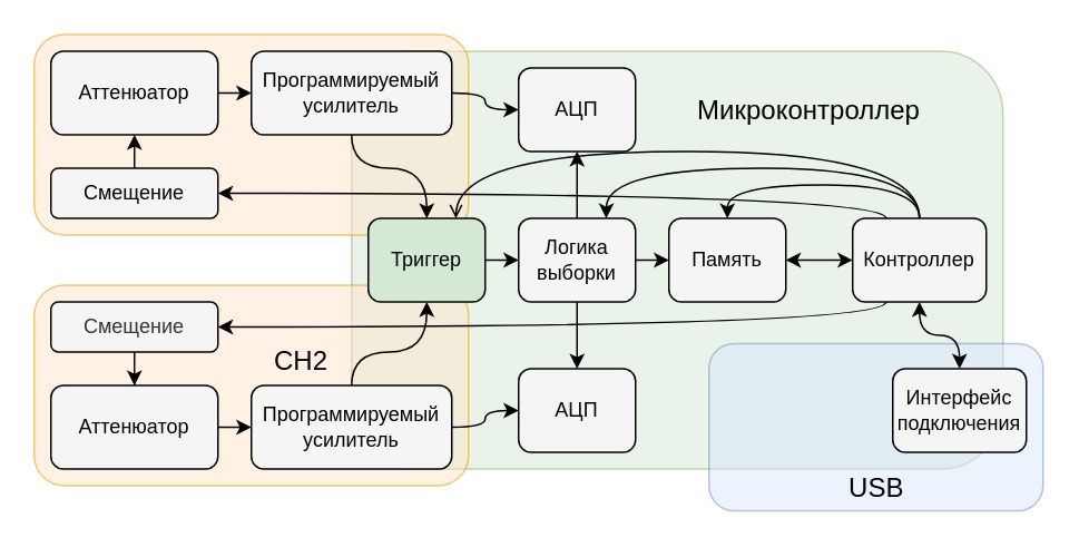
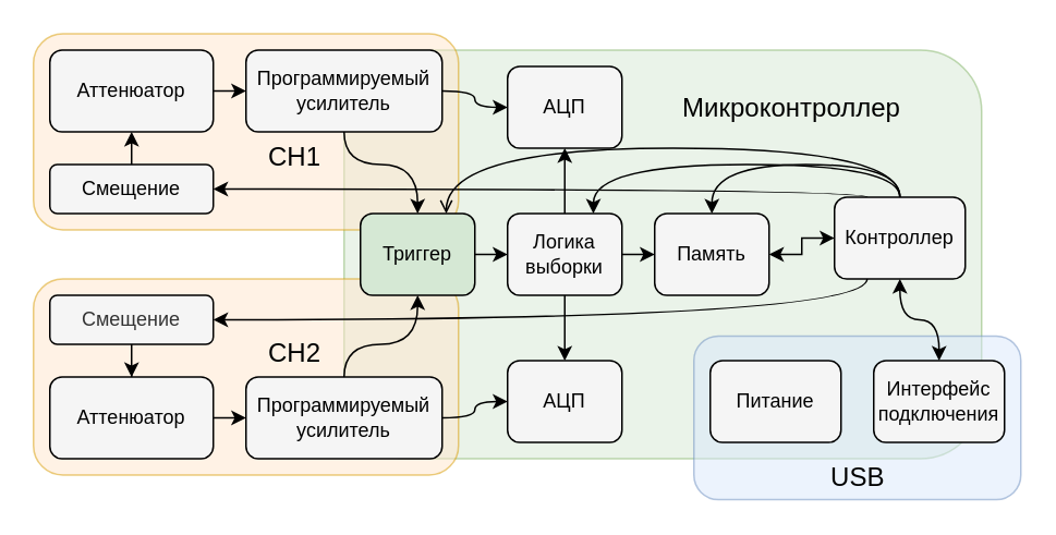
  <mxCell id="0" />
  <mxCell id="1" parent="0" />
  <mxCell id="2" value="" style="rounded=1;whiteSpace=wrap;html=1;fillColor=#d5e8d4;strokeColor=#82b366;opacity=50;" parent="1" vertex="1"><mxGeometry x="210" y="30" width="390" height="250" as="geometry" /></mxCell>
  <mxCell id="3" value="" style="rounded=1;whiteSpace=wrap;html=1;opacity=50;fillColor=#ffe6cc;strokeColor=#d79b00;" parent="1" vertex="1"><mxGeometry x="20" y="170" width="260" height="120" as="geometry" /></mxCell>
  <mxCell id="4" value="" style="rounded=1;whiteSpace=wrap;html=1;opacity=50;fillColor=#ffe6cc;strokeColor=#d79b00;" parent="1" vertex="1"><mxGeometry x="20" y="20" width="260" height="120" as="geometry" /></mxCell>
  <mxCell id="5" value="" style="group" parent="1" vertex="1" connectable="0"><mxGeometry x="424" y="205" width="200" height="100" as="geometry" /></mxCell>
  <mxCell id="6" value="" style="group" parent="5" vertex="1" connectable="0"><mxGeometry width="200" height="100.0" as="geometry" /></mxCell>
  <mxCell id="7" value="" style="rounded=1;whiteSpace=wrap;html=1;fillColor=#dae8fc;strokeColor=#6c8ebf;glass=0;opacity=50;movable=1;resizable=1;rotatable=1;deletable=1;editable=1;locked=0;connectable=1;" parent="6" vertex="1"><mxGeometry width="200" height="100.0" as="geometry" /></mxCell>
  <mxCell id="8" value="USB" style="text;html=1;strokeColor=none;fillColor=none;align=center;verticalAlign=middle;whiteSpace=wrap;rounded=0;fontSize=16;movable=1;resizable=1;rotatable=1;deletable=1;editable=1;locked=0;connectable=1;" parent="6" vertex="1"><mxGeometry x="72.727" y="72.726" width="54.545" height="27.273" as="geometry" /></mxCell>
  <mxCell id="9" style="edgeStyle=orthogonalEdgeStyle;rounded=0;orthogonalLoop=1;jettySize=auto;html=1;exitX=1;exitY=0.5;exitDx=0;exitDy=0;entryX=0;entryY=0.5;entryDx=0;entryDy=0;" parent="1" source="10" target="13" edge="1"><mxGeometry relative="1" as="geometry" /></mxCell>
  <mxCell id="10" value="Аттенюатор" style="rounded=1;whiteSpace=wrap;html=1;fillColor=#f5f5f5;fontColor=#000000;strokeColor=#000000;" parent="1" vertex="1"><mxGeometry x="30" y="30" width="100" height="50" as="geometry" /></mxCell>
  <mxCell id="11" style="edgeStyle=orthogonalEdgeStyle;orthogonalLoop=1;jettySize=auto;html=1;exitX=1;exitY=0.5;exitDx=0;exitDy=0;entryX=0;entryY=0.5;entryDx=0;entryDy=0;curved=1;" parent="1" source="13" target="14" edge="1"><mxGeometry relative="1" as="geometry" /></mxCell>
  <mxCell id="12" style="edgeStyle=orthogonalEdgeStyle;orthogonalLoop=1;jettySize=auto;html=1;exitX=0.5;exitY=1;exitDx=0;exitDy=0;entryX=0.5;entryY=0;entryDx=0;entryDy=0;curved=1;" parent="1" source="13" target="20" edge="1"><mxGeometry relative="1" as="geometry"><Array as="points"><mxPoint x="210" y="100" /><mxPoint x="255" y="100" /></Array></mxGeometry></mxCell>
  <mxCell id="13" value="&lt;div&gt;&lt;br&gt;&lt;/div&gt;&lt;div&gt;Программируемый&lt;/div&gt;&lt;div&gt;усилитель&lt;br&gt;&lt;/div&gt;&lt;div&gt;&lt;br&gt;&lt;/div&gt;" style="rounded=1;whiteSpace=wrap;html=1;fillColor=#f5f5f5;fontColor=#000000;strokeColor=#000000;" parent="1" vertex="1"><mxGeometry x="150" y="30" width="120" height="50" as="geometry" /></mxCell>
  <mxCell id="14" value="АЦП" style="rounded=1;whiteSpace=wrap;html=1;fillColor=#f5f5f5;fontColor=#000000;strokeColor=#000000;" parent="1" vertex="1"><mxGeometry x="310" y="40" width="70" height="50" as="geometry" /></mxCell>
  <mxCell id="15" style="edgeStyle=orthogonalEdgeStyle;rounded=0;orthogonalLoop=1;jettySize=auto;html=1;exitX=1;exitY=0.5;exitDx=0;exitDy=0;entryX=0;entryY=0.5;entryDx=0;entryDy=0;" parent="1" source="18" target="22" edge="1"><mxGeometry relative="1" as="geometry" /></mxCell>
  <mxCell id="16" style="edgeStyle=orthogonalEdgeStyle;rounded=0;orthogonalLoop=1;jettySize=auto;html=1;exitX=0.5;exitY=0;exitDx=0;exitDy=0;entryX=0.5;entryY=1;entryDx=0;entryDy=0;" parent="1" source="18" target="14" edge="1"><mxGeometry relative="1" as="geometry" /></mxCell>
  <mxCell id="17" style="edgeStyle=orthogonalEdgeStyle;rounded=0;orthogonalLoop=1;jettySize=auto;html=1;exitX=0.5;exitY=1;exitDx=0;exitDy=0;entryX=0.5;entryY=0;entryDx=0;entryDy=0;" parent="1" source="18" target="28" edge="1"><mxGeometry relative="1" as="geometry" /></mxCell>
  <mxCell id="18" value="Логика выборки" style="rounded=1;whiteSpace=wrap;html=1;fillColor=#f5f5f5;fontColor=#000000;strokeColor=#000000;" parent="1" vertex="1"><mxGeometry x="310" y="130" width="70" height="50" as="geometry" /></mxCell>
  <mxCell id="19" style="edgeStyle=orthogonalEdgeStyle;rounded=0;orthogonalLoop=1;jettySize=auto;html=1;exitX=1;exitY=0.5;exitDx=0;exitDy=0;entryX=0;entryY=0.5;entryDx=0;entryDy=0;" parent="1" source="20" target="18" edge="1"><mxGeometry relative="1" as="geometry" /></mxCell>
  <mxCell id="20" value="Триггер" style="rounded=1;whiteSpace=wrap;html=1;fillColor=#d5e8d4;fontColor=#000000;strokeColor=#000000;" parent="1" vertex="1"><mxGeometry x="220" y="130" width="70" height="50" as="geometry" /></mxCell>
  <mxCell id="21" style="edgeStyle=orthogonalEdgeStyle;rounded=0;orthogonalLoop=1;jettySize=auto;html=1;exitX=1;exitY=0.5;exitDx=0;exitDy=0;entryX=0;entryY=0.5;entryDx=0;entryDy=0;startArrow=classic;startFill=1;" parent="1" source="22" target="39" edge="1"><mxGeometry relative="1" as="geometry" /></mxCell>
  <mxCell id="22" value="Память" style="rounded=1;whiteSpace=wrap;html=1;fillColor=#f5f5f5;fontColor=#000000;strokeColor=#000000;" parent="1" vertex="1"><mxGeometry x="400" y="130" width="70" height="50" as="geometry" /></mxCell>
  <mxCell id="23" style="edgeStyle=orthogonalEdgeStyle;rounded=0;orthogonalLoop=1;jettySize=auto;html=1;exitX=1;exitY=0.5;exitDx=0;exitDy=0;entryX=0;entryY=0.5;entryDx=0;entryDy=0;" parent="1" source="24" target="27" edge="1"><mxGeometry relative="1" as="geometry" /></mxCell>
  <mxCell id="24" value="Аттенюатор" style="rounded=1;whiteSpace=wrap;html=1;fillColor=#f5f5f5;fontColor=#000000;strokeColor=#000000;" parent="1" vertex="1"><mxGeometry x="30" y="230" width="100" height="50" as="geometry" /></mxCell>
  <mxCell id="25" style="edgeStyle=orthogonalEdgeStyle;orthogonalLoop=1;jettySize=auto;html=1;exitX=1;exitY=0.5;exitDx=0;exitDy=0;entryX=0;entryY=0.5;entryDx=0;entryDy=0;curved=1;" parent="1" source="27" target="28" edge="1"><mxGeometry relative="1" as="geometry" /></mxCell>
  <mxCell id="26" style="edgeStyle=orthogonalEdgeStyle;orthogonalLoop=1;jettySize=auto;html=1;exitX=0.5;exitY=0;exitDx=0;exitDy=0;entryX=0.5;entryY=1;entryDx=0;entryDy=0;curved=1;" parent="1" source="27" target="20" edge="1"><mxGeometry relative="1" as="geometry"><Array as="points"><mxPoint x="210" y="210" /><mxPoint x="255" y="210" /></Array></mxGeometry></mxCell>
  <mxCell id="27" value="&lt;div&gt;&lt;br&gt;&lt;/div&gt;&lt;div&gt;Программируемый&lt;/div&gt;&lt;div&gt;усилитель&lt;br&gt;&lt;/div&gt;&lt;div&gt;&lt;br&gt;&lt;/div&gt;" style="rounded=1;whiteSpace=wrap;html=1;fillColor=#f5f5f5;fontColor=#000000;strokeColor=#000000;" parent="1" vertex="1"><mxGeometry x="150" y="230" width="120" height="50" as="geometry" /></mxCell>
  <mxCell id="28" value="АЦП" style="rounded=1;whiteSpace=wrap;html=1;fillColor=#f5f5f5;fontColor=#000000;strokeColor=#000000;" parent="1" vertex="1"><mxGeometry x="310" y="220" width="70" height="50" as="geometry" /></mxCell>
  <mxCell id="29" style="edgeStyle=orthogonalEdgeStyle;rounded=0;orthogonalLoop=1;jettySize=auto;html=1;exitX=0.5;exitY=0;exitDx=0;exitDy=0;entryX=0.5;entryY=1;entryDx=0;entryDy=0;" parent="1" source="30" target="10" edge="1"><mxGeometry relative="1" as="geometry" /></mxCell>
  <mxCell id="30" value="Смещение" style="rounded=1;whiteSpace=wrap;html=1;fillColor=#f5f5f5;fontColor=#000000;strokeColor=#000000;" parent="1" vertex="1"><mxGeometry x="30" y="100" width="100" height="30" as="geometry" /></mxCell>
  <mxCell id="31" style="edgeStyle=orthogonalEdgeStyle;rounded=0;orthogonalLoop=1;jettySize=auto;html=1;exitX=0.5;exitY=1;exitDx=0;exitDy=0;" parent="1" source="32" target="24" edge="1"><mxGeometry relative="1" as="geometry" /></mxCell>
  <mxCell id="32" value="Смещение" style="rounded=1;whiteSpace=wrap;html=1;fillColor=#f5f5f5;fontColor=#333333;strokeColor=#000000;" parent="1" vertex="1"><mxGeometry x="30" y="180" width="100" height="30" as="geometry" /></mxCell>
  <mxCell id="33" style="edgeStyle=orthogonalEdgeStyle;orthogonalLoop=1;jettySize=auto;html=1;exitX=0.25;exitY=1;exitDx=0;exitDy=0;entryX=1;entryY=0.5;entryDx=0;entryDy=0;curved=1;" parent="1" source="39" target="32" edge="1"><mxGeometry relative="1" as="geometry"><Array as="points"><mxPoint x="530" y="195" /></Array></mxGeometry></mxCell>
  <mxCell id="34" style="edgeStyle=orthogonalEdgeStyle;orthogonalLoop=1;jettySize=auto;html=1;exitX=0.25;exitY=0;exitDx=0;exitDy=0;entryX=1;entryY=0.5;entryDx=0;entryDy=0;curved=1;" parent="1" source="39" target="30" edge="1"><mxGeometry relative="1" as="geometry"><Array as="points"><mxPoint x="530" y="115" /></Array></mxGeometry></mxCell>
  <mxCell id="35" style="edgeStyle=orthogonalEdgeStyle;orthogonalLoop=1;jettySize=auto;html=1;exitX=0.5;exitY=0;exitDx=0;exitDy=0;entryX=0.5;entryY=0;entryDx=0;entryDy=0;curved=1;" parent="1" source="39" target="22" edge="1"><mxGeometry relative="1" as="geometry" /></mxCell>
  <mxCell id="36" style="edgeStyle=orthogonalEdgeStyle;orthogonalLoop=1;jettySize=auto;html=1;exitX=0.5;exitY=0;exitDx=0;exitDy=0;entryX=0.75;entryY=0;entryDx=0;entryDy=0;curved=1;" parent="1" source="39" target="18" edge="1"><mxGeometry relative="1" as="geometry"><Array as="points"><mxPoint x="550" y="100" /><mxPoint x="363" y="100" /></Array></mxGeometry></mxCell>
  <mxCell id="37" style="edgeStyle=orthogonalEdgeStyle;orthogonalLoop=1;jettySize=auto;html=1;exitX=0.5;exitY=0;exitDx=0;exitDy=0;entryX=0.75;entryY=0;entryDx=0;entryDy=0;curved=1;endArrow=open;" parent="1" source="39" target="20" edge="1"><mxGeometry relative="1" as="geometry"><Array as="points"><mxPoint x="550" y="90" /><mxPoint x="273" y="90" /></Array></mxGeometry></mxCell>
  <mxCell id="38" style="edgeStyle=orthogonalEdgeStyle;orthogonalLoop=1;jettySize=auto;html=1;exitX=0.5;exitY=1;exitDx=0;exitDy=0;startArrow=classic;startFill=1;curved=1;" parent="1" source="39" target="40" edge="1"><mxGeometry relative="1" as="geometry" /></mxCell>
- <mxCell id="39" value="Контроллер" style="rounded=1;whiteSpace=wrap;html=1;fillColor=#f5f5f5;fontColor=#000000;strokeColor=#000000;" parent="1" vertex="1"><mxGeometry x="510" y="130" width="80" height="50" as="geometry" /></mxCell>
+ <mxCell id="39" value="Контроллер" style="rounded=1;whiteSpace=wrap;html=1;fillColor=#f5f5f5;fontColor=#000000;strokeColor=#000000;" parent="1" vertex="1"><mxGeometry x="510" y="120" width="80" height="50" as="geometry" /></mxCell>
  <mxCell id="40" value="&lt;div&gt;Интерфейс&lt;/div&gt;&lt;div&gt;подключения&lt;br&gt;&lt;/div&gt;" style="rounded=1;whiteSpace=wrap;html=1;glass=0;shadow=0;fillColor=#f5f5f5;fontColor=#000000;strokeColor=#000000;" parent="1" vertex="1"><mxGeometry x="534" y="220" width="80" height="50" as="geometry" /></mxCell>
+ <mxCell id="41" value="Питание" style="rounded=1;whiteSpace=wrap;html=1;glass=0;shadow=0;fillColor=#f5f5f5;fontColor=#000000;strokeColor=#000000;" parent="1" vertex="1"><mxGeometry x="434" y="220" width="80" height="50" as="geometry" /></mxCell>
  <mxCell id="42" value="Микроконтроллер" style="text;html=1;strokeColor=none;fillColor=none;align=center;verticalAlign=middle;whiteSpace=wrap;rounded=0;fontSize=16;" parent="1" vertex="1"><mxGeometry x="454" y="50" width="60" height="30" as="geometry" /></mxCell>
+ <mxCell id="43" value="CH1" style="text;html=1;strokeColor=none;fillColor=none;align=center;verticalAlign=middle;whiteSpace=wrap;rounded=0;fontSize=16;" parent="1" vertex="1"><mxGeometry x="150" y="80" width="60" height="30" as="geometry" /></mxCell>
  <mxCell id="44" value="CH2" style="text;html=1;strokeColor=none;fillColor=none;align=center;verticalAlign=middle;whiteSpace=wrap;rounded=0;fontSize=16;" parent="1" vertex="1"><mxGeometry x="150" y="200" width="60" height="30" as="geometry" /></mxCell>
